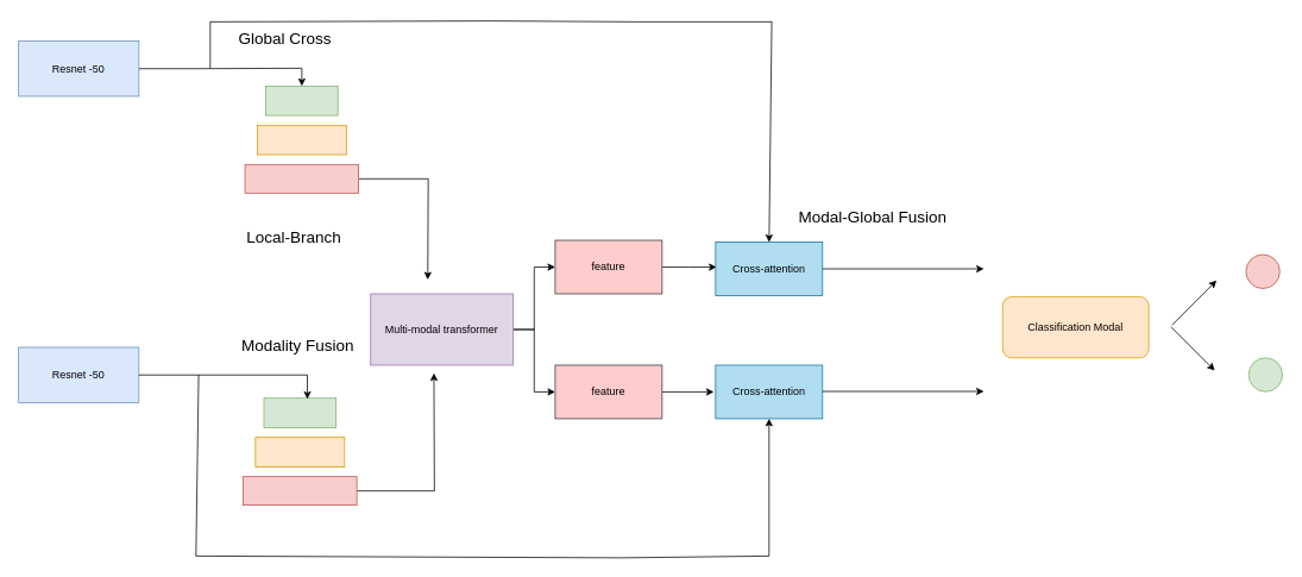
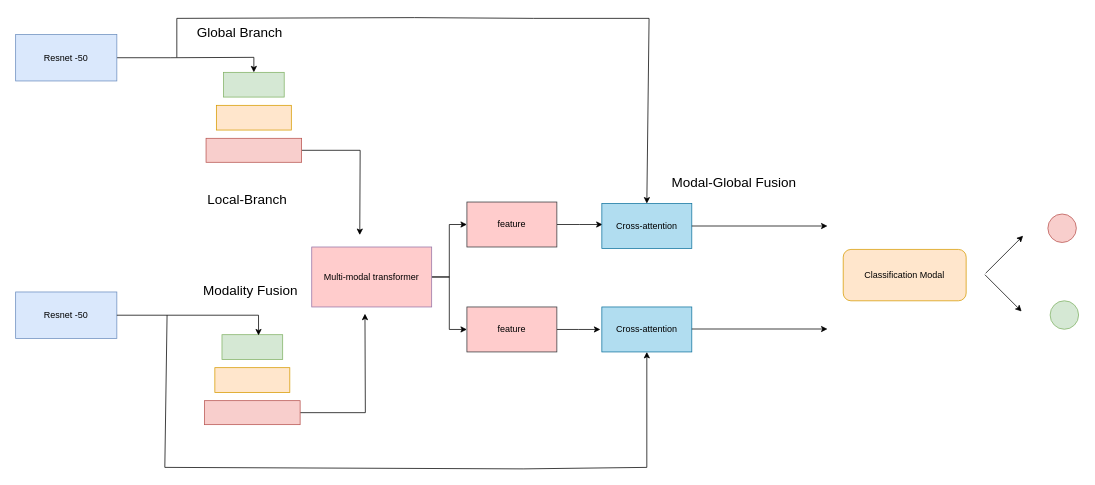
  <mxCell id="0" />
  <mxCell id="1" parent="0" />
  <mxCell id="2" style="edgeStyle=orthogonalEdgeStyle;rounded=0;orthogonalLoop=1;jettySize=auto;html=1;entryX=0.5;entryY=0;entryDx=0;entryDy=0;" parent="1" source="3" target="9" edge="1"><mxGeometry relative="1" as="geometry" /></mxCell>
  <mxCell id="3" value="Resnet -50" style="rounded=0;whiteSpace=wrap;html=1;fillColor=#dae8fc;strokeColor=#6c8ebf;" parent="1" vertex="1"><mxGeometry x="20" y="45.5" width="135" height="62" as="geometry" /></mxCell>
  <mxCell id="4" value="Resnet -50" style="rounded=0;whiteSpace=wrap;html=1;fillColor=#dae8fc;strokeColor=#6c8ebf;" parent="1" vertex="1"><mxGeometry x="20" y="389" width="135" height="62" as="geometry" /></mxCell>
  <mxCell id="5" value="" style="rounded=0;whiteSpace=wrap;html=1;fillColor=#d5e8d4;strokeColor=#82b366;" parent="1" vertex="1"><mxGeometry x="295.25" y="446" width="81" height="33" as="geometry" /></mxCell>
  <mxCell id="6" value="" style="rounded=0;whiteSpace=wrap;html=1;fillColor=#ffe6cc;strokeColor=#d79b00;" parent="1" vertex="1"><mxGeometry x="285.75" y="490" width="100" height="33" as="geometry" /></mxCell>
  <mxCell id="7" style="edgeStyle=orthogonalEdgeStyle;rounded=0;orthogonalLoop=1;jettySize=auto;html=1;exitX=1;exitY=0.5;exitDx=0;exitDy=0;" parent="1" source="8" edge="1"><mxGeometry relative="1" as="geometry"><mxPoint x="486" y="418" as="targetPoint" /></mxGeometry></mxCell>
  <mxCell id="8" value="" style="rounded=0;whiteSpace=wrap;html=1;fillColor=#f8cecc;strokeColor=#b85450;" parent="1" vertex="1"><mxGeometry x="272" y="534" width="127.5" height="32" as="geometry" /></mxCell>
  <mxCell id="9" value="" style="rounded=0;whiteSpace=wrap;html=1;fillColor=#d5e8d4;strokeColor=#82b366;" parent="1" vertex="1"><mxGeometry x="297.25" y="96" width="81" height="33" as="geometry" /></mxCell>
  <mxCell id="10" value="" style="rounded=0;whiteSpace=wrap;html=1;fillColor=#ffe6cc;strokeColor=#d79b00;" parent="1" vertex="1"><mxGeometry x="287.75" y="140" width="100" height="33" as="geometry" /></mxCell>
  <mxCell id="11" style="edgeStyle=orthogonalEdgeStyle;rounded=0;orthogonalLoop=1;jettySize=auto;html=1;exitX=1;exitY=0.5;exitDx=0;exitDy=0;" parent="1" source="12" edge="1"><mxGeometry relative="1" as="geometry"><mxPoint x="479.059" y="313" as="targetPoint" /></mxGeometry></mxCell>
  <mxCell id="12" value="" style="rounded=0;whiteSpace=wrap;html=1;fillColor=#f8cecc;strokeColor=#b85450;" parent="1" vertex="1"><mxGeometry x="274" y="184" width="127.5" height="32" as="geometry" /></mxCell>
  <mxCell id="13" style="edgeStyle=orthogonalEdgeStyle;rounded=0;orthogonalLoop=1;jettySize=auto;html=1;exitX=1;exitY=0.5;exitDx=0;exitDy=0;entryX=0.602;entryY=0.03;entryDx=0;entryDy=0;entryPerimeter=0;" parent="1" source="4" target="5" edge="1"><mxGeometry relative="1" as="geometry" /></mxCell>
  <mxCell id="14" style="edgeStyle=orthogonalEdgeStyle;rounded=0;orthogonalLoop=1;jettySize=auto;html=1;exitX=1;exitY=0.5;exitDx=0;exitDy=0;entryX=0;entryY=0.5;entryDx=0;entryDy=0;" parent="1" source="16" target="18" edge="1"><mxGeometry relative="1" as="geometry" /></mxCell>
  <mxCell id="15" style="edgeStyle=orthogonalEdgeStyle;rounded=0;orthogonalLoop=1;jettySize=auto;html=1;exitX=1;exitY=0.5;exitDx=0;exitDy=0;" parent="1" source="16" target="21" edge="1"><mxGeometry relative="1" as="geometry" /></mxCell>
- <mxCell id="16" value="Multi-modal transformer" style="rounded=0;whiteSpace=wrap;html=1;fillColor=#e1d5e7;strokeColor=#9673a6;" parent="1" vertex="1"><mxGeometry x="415" y="329" width="160" height="80" as="geometry" /></mxCell>
+ <mxCell id="16" value="Multi-modal transformer" style="rounded=0;whiteSpace=wrap;html=1;fillColor=#ffcccc;strokeColor=#9673a6;" parent="1" vertex="1"><mxGeometry x="415" y="329" width="160" height="80" as="geometry" /></mxCell>
  <mxCell id="17" style="edgeStyle=orthogonalEdgeStyle;rounded=0;orthogonalLoop=1;jettySize=auto;html=1;exitX=1;exitY=0.5;exitDx=0;exitDy=0;" parent="1" source="18" edge="1"><mxGeometry relative="1" as="geometry"><mxPoint x="803" y="299" as="targetPoint" /></mxGeometry></mxCell>
  <mxCell id="18" value="feature" style="rounded=0;whiteSpace=wrap;html=1;fillColor=#ffcccc;strokeColor=#36393d;" parent="1" vertex="1"><mxGeometry x="622" y="269" width="120" height="60" as="geometry" /></mxCell>
  <mxCell id="19" value="" style="endArrow=classic;html=1;rounded=0;entryX=0.5;entryY=1;entryDx=0;entryDy=0;" parent="1" target="22" edge="1"><mxGeometry width="50" height="50" relative="1" as="geometry"><mxPoint x="222" y="420" as="sourcePoint" /><mxPoint x="818" y="481" as="targetPoint" /><Array as="points"><mxPoint x="219" y="623" /><mxPoint x="697" y="625" /><mxPoint x="862" y="623" /></Array></mxGeometry></mxCell>
  <mxCell id="20" style="edgeStyle=orthogonalEdgeStyle;rounded=0;orthogonalLoop=1;jettySize=auto;html=1;exitX=1;exitY=0.5;exitDx=0;exitDy=0;" parent="1" source="21" edge="1"><mxGeometry relative="1" as="geometry"><mxPoint x="800" y="439" as="targetPoint" /></mxGeometry></mxCell>
  <mxCell id="21" value="feature" style="rounded=0;whiteSpace=wrap;html=1;fillColor=#ffcccc;strokeColor=#36393d;" parent="1" vertex="1"><mxGeometry x="622" y="409" width="120" height="60" as="geometry" /></mxCell>
  <mxCell id="22" value="Cross-attention" style="whiteSpace=wrap;html=1;fillColor=#b1ddf0;strokeColor=#10739e;" parent="1" vertex="1"><mxGeometry x="802" y="409" width="120" height="60" as="geometry" /></mxCell>
  <mxCell id="23" value="Cross-attention" style="whiteSpace=wrap;html=1;fillColor=#b1ddf0;strokeColor=#10739e;" parent="1" vertex="1"><mxGeometry x="802" y="271" width="120" height="60" as="geometry" /></mxCell>
  <mxCell id="24" value="" style="endArrow=classic;html=1;rounded=0;entryX=0.5;entryY=0;entryDx=0;entryDy=0;" parent="1" target="23" edge="1"><mxGeometry width="50" height="50" relative="1" as="geometry"><mxPoint x="235" y="76" as="sourcePoint" /><mxPoint x="668" y="368" as="targetPoint" /><Array as="points"><mxPoint x="235" y="24" /><mxPoint x="552" y="23" /><mxPoint x="711" y="24" /><mxPoint x="865" y="24" /></Array></mxGeometry></mxCell>
  <mxCell id="25" value="&lt;font style=&quot;font-size: 18px;&quot;&gt;Local-Branch&lt;/font&gt;" style="text;html=1;align=center;verticalAlign=middle;whiteSpace=wrap;rounded=0;" parent="1" vertex="1"><mxGeometry x="265.5" y="247" width="126" height="37" as="geometry" /></mxCell>
- <mxCell id="26" value="&lt;font style=&quot;font-size: 18px;&quot;&gt;Global Cross&lt;/font&gt;" style="text;html=1;align=center;verticalAlign=middle;whiteSpace=wrap;rounded=0;" parent="1" vertex="1"><mxGeometry x="235.5" y="20" width="166" height="45" as="geometry" /></mxCell>
+ <mxCell id="26" value="&lt;font style=&quot;font-size: 18px;&quot;&gt;Global Branch&lt;/font&gt;" style="text;html=1;align=center;verticalAlign=middle;whiteSpace=wrap;rounded=0;" parent="1" vertex="1"><mxGeometry x="235.5" y="20" width="166" height="45" as="geometry" /></mxCell>
  <mxCell id="27" value="&lt;font style=&quot;font-size: 18px;&quot;&gt;Modality Fusion&lt;/font&gt;" style="text;html=1;align=center;verticalAlign=middle;resizable=0;points=[];autosize=1;strokeColor=none;fillColor=none;" parent="1" vertex="1"><mxGeometry x="260.75" y="371" width="144" height="33" as="geometry" /></mxCell>
  <mxCell id="28" value="" style="endArrow=classic;html=1;rounded=0;exitX=1;exitY=0.5;exitDx=0;exitDy=0;" parent="1" source="23" edge="1"><mxGeometry width="50" height="50" relative="1" as="geometry"><mxPoint x="729" y="398" as="sourcePoint" /><mxPoint x="1103" y="301" as="targetPoint" /></mxGeometry></mxCell>
  <mxCell id="29" value="" style="endArrow=classic;html=1;rounded=0;exitX=1;exitY=0.5;exitDx=0;exitDy=0;" parent="1" edge="1"><mxGeometry width="50" height="50" relative="1" as="geometry"><mxPoint x="922" y="438.41" as="sourcePoint" /><mxPoint x="1103" y="438.41" as="targetPoint" /></mxGeometry></mxCell>
  <mxCell id="30" value="&lt;font style=&quot;font-size: 12px;&quot;&gt;Classification Modal&lt;/font&gt;" style="whiteSpace=wrap;html=1;fillColor=#ffe6cc;strokeColor=#d79b00;rounded=1;" parent="1" vertex="1"><mxGeometry x="1124" y="332.25" width="164" height="68.5" as="geometry" /></mxCell>
  <mxCell id="31" value="" style="endArrow=classic;html=1;rounded=0;" parent="1" edge="1"><mxGeometry width="50" height="50" relative="1" as="geometry"><mxPoint x="1314" y="364" as="sourcePoint" /><mxPoint x="1364" y="314" as="targetPoint" /></mxGeometry></mxCell>
  <mxCell id="32" value="" style="endArrow=classic;html=1;rounded=0;" parent="1" edge="1"><mxGeometry width="50" height="50" relative="1" as="geometry"><mxPoint x="1313" y="366" as="sourcePoint" /><mxPoint x="1362" y="415" as="targetPoint" /></mxGeometry></mxCell>
  <mxCell id="33" value="" style="ellipse;whiteSpace=wrap;html=1;aspect=fixed;fillColor=#f8cecc;strokeColor=#b85450;" parent="1" vertex="1"><mxGeometry x="1397" y="285" width="38" height="38" as="geometry" /></mxCell>
  <mxCell id="34" value="" style="ellipse;whiteSpace=wrap;html=1;aspect=fixed;fillColor=#d5e8d4;strokeColor=#82b366;" parent="1" vertex="1"><mxGeometry x="1400" y="400.75" width="38" height="38" as="geometry" /></mxCell>
  <mxCell id="35" value="&lt;font style=&quot;font-size: 18px;&quot;&gt;Modal-Global Fusion&lt;/font&gt;" style="text;html=1;align=center;verticalAlign=middle;resizable=0;points=[];autosize=1;strokeColor=none;fillColor=none;" parent="1" vertex="1"><mxGeometry x="889" y="227" width="178" height="33" as="geometry" /></mxCell>
